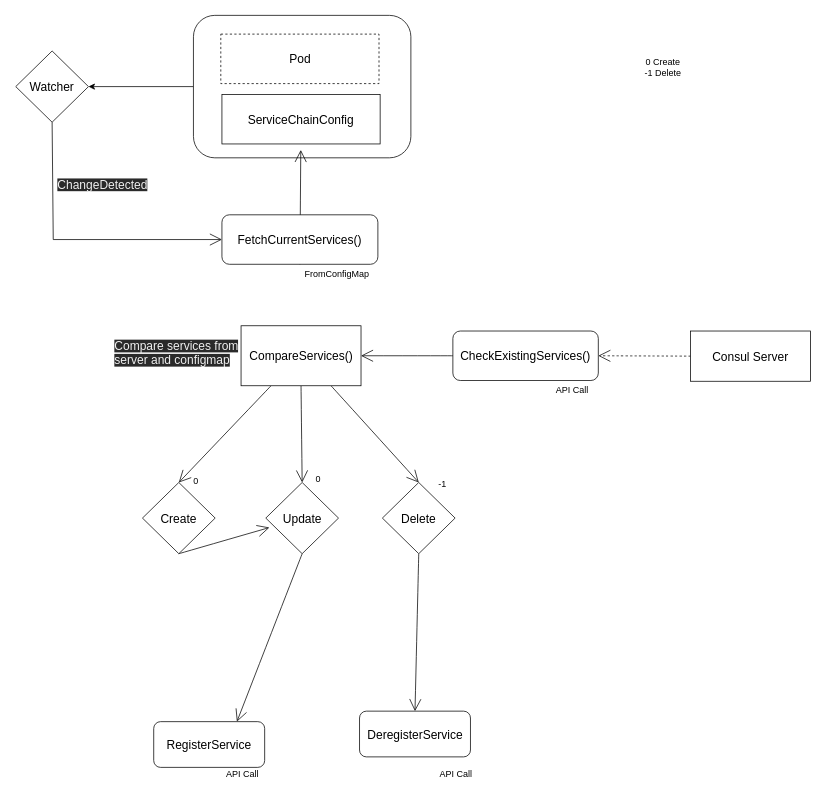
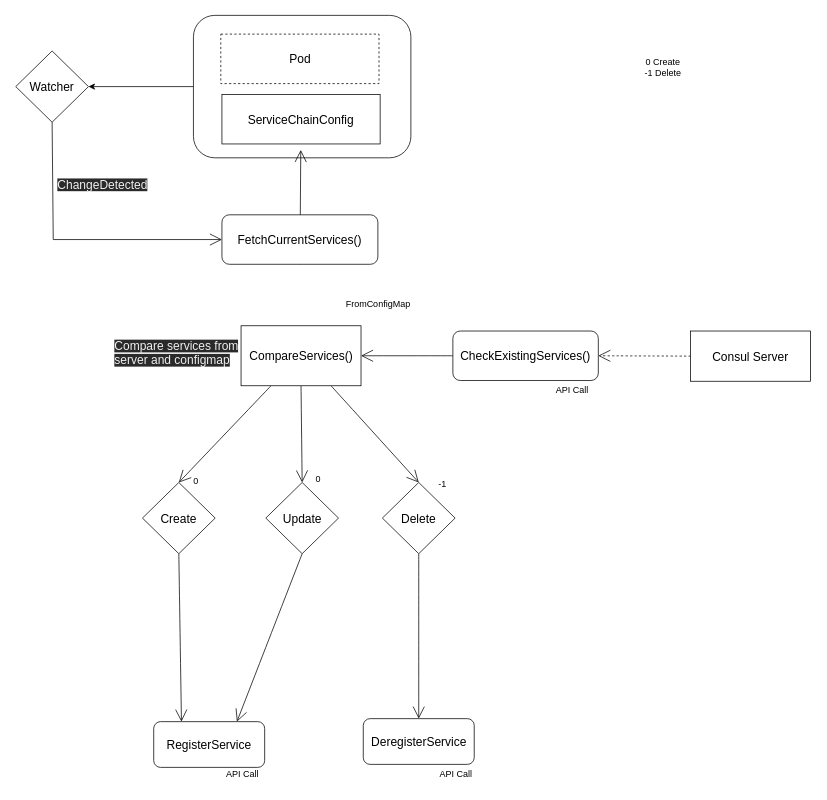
  <mxCell id="0" />
  <mxCell id="1" parent="0" />
  <mxCell id="2" style="edgeStyle=orthogonalEdgeStyle;rounded=0;orthogonalLoop=1;jettySize=auto;html=1;exitX=0;exitY=0.5;exitDx=0;exitDy=0;entryX=1;entryY=0.5;entryDx=0;entryDy=0;" edge="1" parent="1" source="3" target="18"><mxGeometry relative="1" as="geometry" /></mxCell>
  <mxCell id="3" value="" style="rounded=1;whiteSpace=wrap;html=1;" vertex="1" parent="1"><mxGeometry x="257" y="20" width="290" height="190" as="geometry" /></mxCell>
  <mxCell id="4" style="edgeStyle=none;curved=1;rounded=0;orthogonalLoop=1;jettySize=auto;html=1;exitX=0;exitY=0.5;exitDx=0;exitDy=0;entryX=1;entryY=0.5;entryDx=0;entryDy=0;fontSize=12;endArrow=open;startSize=14;endSize=14;sourcePerimeterSpacing=8;targetPerimeterSpacing=8;dashed=1;" edge="1" parent="1" source="5" target="8"><mxGeometry relative="1" as="geometry" /></mxCell>
  <mxCell id="5" value="Consul Server" style="rounded=0;whiteSpace=wrap;html=1;fontSize=16;" vertex="1" parent="1"><mxGeometry x="920" y="441" width="160" height="67" as="geometry" /></mxCell>
  <mxCell id="6" value="ServiceChainConfig" style="whiteSpace=wrap;html=1;fontSize=16;" vertex="1" parent="1"><mxGeometry x="295" y="125.5" width="211" height="66" as="geometry" /></mxCell>
  <mxCell id="7" style="edgeStyle=none;curved=1;rounded=0;orthogonalLoop=1;jettySize=auto;html=1;exitX=0;exitY=0.5;exitDx=0;exitDy=0;entryX=1;entryY=0.5;entryDx=0;entryDy=0;fontSize=12;endArrow=open;startSize=14;endSize=14;sourcePerimeterSpacing=8;targetPerimeterSpacing=8;" edge="1" parent="1" source="8" target="24"><mxGeometry relative="1" as="geometry" /></mxCell>
  <mxCell id="8" value="CheckExistingServices()" style="rounded=1;whiteSpace=wrap;html=1;fontSize=16;" vertex="1" parent="1"><mxGeometry x="603" y="441" width="194" height="66" as="geometry" /></mxCell>
  <mxCell id="9" style="edgeStyle=none;curved=1;rounded=0;orthogonalLoop=1;jettySize=auto;html=1;exitX=0.5;exitY=1;exitDx=0;exitDy=0;fontSize=12;endArrow=open;startSize=14;endSize=14;sourcePerimeterSpacing=8;targetPerimeterSpacing=8;" edge="1" parent="1" source="10" target="6"><mxGeometry relative="1" as="geometry"><mxPoint x="464" y="405" as="targetPoint" /></mxGeometry></mxCell>
  <mxCell id="10" value="FetchCurrentServices()" style="rounded=1;whiteSpace=wrap;html=1;fontSize=16;" vertex="1" parent="1"><mxGeometry x="295" y="286" width="208" height="66" as="geometry" /></mxCell>
  <mxCell id="11" value="RegisterService" style="rounded=1;whiteSpace=wrap;html=1;fontSize=16;" vertex="1" parent="1"><mxGeometry x="204" y="962" width="148" height="61" as="geometry" /></mxCell>
- <mxCell id="12" value="DeregisterService" style="rounded=1;whiteSpace=wrap;html=1;fontSize=16;" vertex="1" parent="1"><mxGeometry x="478.5" y="948" width="148" height="61" as="geometry" /></mxCell>
- <mxCell id="13" style="edgeStyle=none;curved=1;rounded=0;orthogonalLoop=1;jettySize=auto;html=1;exitX=0.5;exitY=1;exitDx=0;exitDy=0;fontSize=12;endArrow=open;startSize=14;endSize=14;sourcePerimeterSpacing=8;targetPerimeterSpacing=8;" edge="1" parent="1" source="14" target="20"><mxGeometry relative="1" as="geometry" /></mxCell>
+ <mxCell id="12" value="DeregisterService" style="rounded=1;whiteSpace=wrap;html=1;fontSize=16;" vertex="1" parent="1"><mxGeometry x="483.5" y="958" width="148" height="61" as="geometry" /></mxCell>
+ <mxCell id="13" style="edgeStyle=none;curved=1;rounded=0;orthogonalLoop=1;jettySize=auto;html=1;exitX=0.5;exitY=1;exitDx=0;exitDy=0;entryX=0.25;entryY=0;entryDx=0;entryDy=0;fontSize=12;endArrow=open;startSize=14;endSize=14;sourcePerimeterSpacing=8;targetPerimeterSpacing=8;" edge="1" parent="1" source="14" target="11"><mxGeometry relative="1" as="geometry" /></mxCell>
  <mxCell id="14" value="Create" style="rhombus;whiteSpace=wrap;html=1;fontSize=16;" vertex="1" parent="1"><mxGeometry x="189" y="643" width="97" height="95" as="geometry" /></mxCell>
  <mxCell id="15" style="edgeStyle=none;curved=1;rounded=0;orthogonalLoop=1;jettySize=auto;html=1;exitX=0.5;exitY=1;exitDx=0;exitDy=0;entryX=0.5;entryY=0;entryDx=0;entryDy=0;fontSize=12;endArrow=open;startSize=14;endSize=14;sourcePerimeterSpacing=8;targetPerimeterSpacing=8;" edge="1" parent="1" source="16" target="12"><mxGeometry relative="1" as="geometry" /></mxCell>
  <mxCell id="16" value="Delete" style="rhombus;whiteSpace=wrap;html=1;fontSize=16;" vertex="1" parent="1"><mxGeometry x="509" y="643" width="97" height="95" as="geometry" /></mxCell>
  <mxCell id="17" style="edgeStyle=none;rounded=0;orthogonalLoop=1;jettySize=auto;html=1;exitX=0.5;exitY=1;exitDx=0;exitDy=0;entryX=0;entryY=0.5;entryDx=0;entryDy=0;fontSize=12;endArrow=open;startSize=14;endSize=14;sourcePerimeterSpacing=8;targetPerimeterSpacing=8;" edge="1" parent="1" source="18" target="10"><mxGeometry relative="1" as="geometry"><Array as="points"><mxPoint x="70" y="319" /></Array></mxGeometry></mxCell>
  <mxCell id="18" value="Watcher" style="rhombus;whiteSpace=wrap;html=1;fontSize=16;" vertex="1" parent="1"><mxGeometry x="20" y="67.5" width="97" height="95" as="geometry" /></mxCell>
  <mxCell id="19" style="edgeStyle=none;curved=1;rounded=0;orthogonalLoop=1;jettySize=auto;html=1;exitX=0.5;exitY=1;exitDx=0;exitDy=0;entryX=0.75;entryY=0;entryDx=0;entryDy=0;fontSize=12;endArrow=open;startSize=14;endSize=14;sourcePerimeterSpacing=8;targetPerimeterSpacing=8;" edge="1" parent="1" source="20" target="11"><mxGeometry relative="1" as="geometry" /></mxCell>
  <mxCell id="20" value="Update" style="rhombus;whiteSpace=wrap;html=1;fontSize=16;" vertex="1" parent="1"><mxGeometry x="353.5" y="643" width="97" height="95" as="geometry" /></mxCell>
  <mxCell id="21" style="edgeStyle=none;curved=1;rounded=0;orthogonalLoop=1;jettySize=auto;html=1;exitX=0.25;exitY=1;exitDx=0;exitDy=0;entryX=0.5;entryY=0;entryDx=0;entryDy=0;fontSize=12;endArrow=open;startSize=14;endSize=14;sourcePerimeterSpacing=8;targetPerimeterSpacing=8;" edge="1" parent="1" source="24" target="14"><mxGeometry relative="1" as="geometry" /></mxCell>
  <mxCell id="22" style="edgeStyle=none;curved=1;rounded=0;orthogonalLoop=1;jettySize=auto;html=1;exitX=0.5;exitY=1;exitDx=0;exitDy=0;entryX=0.5;entryY=0;entryDx=0;entryDy=0;fontSize=12;endArrow=open;startSize=14;endSize=14;sourcePerimeterSpacing=8;targetPerimeterSpacing=8;" edge="1" parent="1" source="24" target="20"><mxGeometry relative="1" as="geometry" /></mxCell>
  <mxCell id="23" style="edgeStyle=none;curved=1;rounded=0;orthogonalLoop=1;jettySize=auto;html=1;exitX=0.75;exitY=1;exitDx=0;exitDy=0;entryX=0.5;entryY=0;entryDx=0;entryDy=0;fontSize=12;endArrow=open;startSize=14;endSize=14;sourcePerimeterSpacing=8;targetPerimeterSpacing=8;" edge="1" parent="1" source="24" target="16"><mxGeometry relative="1" as="geometry" /></mxCell>
  <mxCell id="24" value="CompareServices()" style="rounded=0;whiteSpace=wrap;html=1;fontSize=16;" vertex="1" parent="1"><mxGeometry x="320.5" y="434" width="160" height="80" as="geometry" /></mxCell>
  <mxCell id="25" value="&lt;span style=&quot;color: rgb(240, 240, 240); font-family: Helvetica; font-size: 16px; font-style: normal; font-variant-ligatures: normal; font-variant-caps: normal; font-weight: 400; letter-spacing: normal; orphans: 2; text-align: center; text-indent: 0px; text-transform: none; widows: 2; word-spacing: 0px; -webkit-text-stroke-width: 0px; background-color: rgb(42, 42, 42); text-decoration-thickness: initial; text-decoration-style: initial; text-decoration-color: initial; float: none; display: inline !important;&quot;&gt;ChangeDetected&lt;/span&gt;" style="text;whiteSpace=wrap;html=1;fontSize=16;" vertex="1" parent="1"><mxGeometry x="74" y="230" width="148" height="41" as="geometry" /></mxCell>
  <mxCell id="26" value="Pod" style="whiteSpace=wrap;html=1;fontSize=16;dashed=1;" vertex="1" parent="1"><mxGeometry x="293.5" y="45" width="211" height="66" as="geometry" /></mxCell>
- <mxCell id="27" value="FromConfigMap" style="text;html=1;align=center;verticalAlign=middle;resizable=0;points=[];autosize=1;strokeColor=none;fillColor=none;" vertex="1" parent="1"><mxGeometry x="396" y="352" width="104" height="26" as="geometry" /></mxCell>
+ <mxCell id="27" value="FromConfigMap" style="text;html=1;align=center;verticalAlign=middle;resizable=0;points=[];autosize=1;strokeColor=none;fillColor=none;" vertex="1" parent="1"><mxGeometry x="451" y="392" width="104" height="26" as="geometry" /></mxCell>
  <mxCell id="28" value="API Call" style="text;html=1;align=center;verticalAlign=middle;resizable=0;points=[];autosize=1;strokeColor=none;fillColor=none;" vertex="1" parent="1"><mxGeometry x="731" y="507" width="61" height="26" as="geometry" /></mxCell>
  <mxCell id="29" value="&lt;span style=&quot;color: rgb(240, 240, 240); font-family: Helvetica; font-size: 16px; font-style: normal; font-variant-ligatures: normal; font-variant-caps: normal; font-weight: 400; letter-spacing: normal; orphans: 2; text-align: center; text-indent: 0px; text-transform: none; widows: 2; word-spacing: 0px; -webkit-text-stroke-width: 0px; background-color: rgb(42, 42, 42); text-decoration-thickness: initial; text-decoration-style: initial; text-decoration-color: initial; float: none; display: inline !important;&quot;&gt;Compare services from server and configmap&lt;/span&gt;" style="text;whiteSpace=wrap;html=1;" vertex="1" parent="1"><mxGeometry x="150" y="445" width="196" height="69" as="geometry" /></mxCell>
  <mxCell id="30" value="0 Create&lt;br&gt;-1 Delete" style="text;html=1;align=center;verticalAlign=middle;resizable=0;points=[];autosize=1;strokeColor=none;fillColor=none;" vertex="1" parent="1"><mxGeometry x="849" y="69" width="67" height="41" as="geometry" /></mxCell>
  <mxCell id="31" value="0" style="text;html=1;align=center;verticalAlign=middle;resizable=0;points=[];autosize=1;strokeColor=none;fillColor=none;" vertex="1" parent="1"><mxGeometry x="247" y="629" width="25" height="26" as="geometry" /></mxCell>
  <mxCell id="32" value="0" style="text;html=1;align=center;verticalAlign=middle;resizable=0;points=[];autosize=1;strokeColor=none;fillColor=none;" vertex="1" parent="1"><mxGeometry x="410" y="626" width="25" height="26" as="geometry" /></mxCell>
  <mxCell id="33" value="-1" style="text;html=1;align=center;verticalAlign=middle;resizable=0;points=[];autosize=1;strokeColor=none;fillColor=none;" vertex="1" parent="1"><mxGeometry x="574" y="633" width="29" height="26" as="geometry" /></mxCell>
  <mxCell id="34" value="API Call" style="text;html=1;align=center;verticalAlign=middle;resizable=0;points=[];autosize=1;strokeColor=none;fillColor=none;" vertex="1" parent="1"><mxGeometry x="291" y="1019" width="61" height="26" as="geometry" /></mxCell>
  <mxCell id="35" value="API Call" style="text;html=1;align=center;verticalAlign=middle;resizable=0;points=[];autosize=1;strokeColor=none;fillColor=none;" vertex="1" parent="1"><mxGeometry x="576.5" y="1019" width="61" height="26" as="geometry" /></mxCell>
